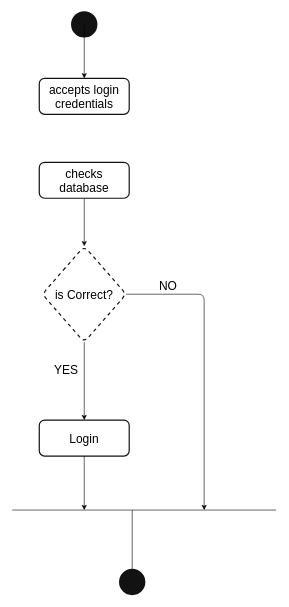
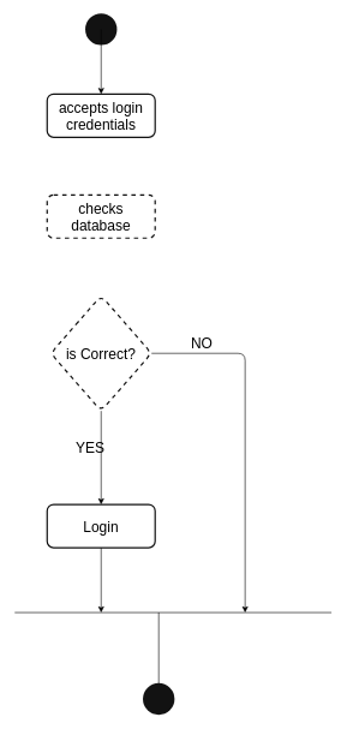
  <mxCell id="0" />
  <mxCell id="1" parent="0" />
  <mxCell id="2" value="" style="shape=waypoint;sketch=0;fillStyle=solid;size=6;pointerEvents=1;points=[];fillColor=none;resizable=0;rotatable=0;perimeter=centerPerimeter;snapToPoint=1;strokeWidth=20;strokeColor=#121212;" vertex="1" parent="1"><mxGeometry x="120" y="20" width="40" height="40" as="geometry" /></mxCell>
  <mxCell id="3" value="" style="endArrow=classic;html=1;exitX=0.434;exitY=0.621;exitDx=0;exitDy=0;exitPerimeter=0;" edge="1" parent="1" source="2"><mxGeometry width="50" height="50" relative="1" as="geometry"><mxPoint x="150" y="60" as="sourcePoint" /><mxPoint x="140" y="130" as="targetPoint" /></mxGeometry></mxCell>
  <mxCell id="4" value="&lt;p style=&quot;font-size: 20px&quot;&gt;accepts login credentials&lt;/p&gt;" style="rounded=1;whiteSpace=wrap;html=1;strokeColor=#121212;strokeWidth=2;" vertex="1" parent="1"><mxGeometry x="65" y="130" width="150" height="60" as="geometry" /></mxCell>
- <mxCell id="5" value="" style="edgeStyle=none;html=1;fontSize=20;" edge="1" parent="1" source="6" target="8"><mxGeometry relative="1" as="geometry" /></mxCell>
- <mxCell id="6" value="&lt;p style=&quot;font-size: 20px&quot;&gt;checks database&lt;/p&gt;" style="rounded=1;whiteSpace=wrap;html=1;strokeColor=#121212;strokeWidth=2;" vertex="1" parent="1"><mxGeometry x="65" y="270" width="150" height="60" as="geometry" /></mxCell>
+ <mxCell id="6" value="&lt;p style=&quot;font-size: 20px&quot;&gt;checks database&lt;/p&gt;" style="rounded=1;whiteSpace=wrap;html=1;strokeColor=#121212;strokeWidth=2;dashed=1;" vertex="1" parent="1"><mxGeometry x="65" y="270" width="150" height="60" as="geometry" /></mxCell>
  <mxCell id="7" value="" style="edgeStyle=none;html=1;fontSize=20;" edge="1" parent="1" source="8"><mxGeometry relative="1" as="geometry"><mxPoint x="140" y="700" as="targetPoint" /></mxGeometry></mxCell>
  <mxCell id="8" value="&lt;font style=&quot;font-size: 20px&quot;&gt;is Correct?&lt;/font&gt;" style="rhombus;whiteSpace=wrap;html=1;strokeColor=#121212;rounded=1;strokeWidth=2;dashed=1;" vertex="1" parent="1"><mxGeometry x="70" y="410" width="140" height="160" as="geometry" /></mxCell>
  <mxCell id="9" value="&lt;p style=&quot;font-size: 20px&quot;&gt;Login&lt;/p&gt;" style="rounded=1;whiteSpace=wrap;html=1;strokeColor=#121212;strokeWidth=2;" vertex="1" parent="1"><mxGeometry x="65" y="700" width="150" height="60" as="geometry" /></mxCell>
  <mxCell id="10" value="" style="endArrow=classic;html=1;fontSize=20;exitX=1;exitY=0.5;exitDx=0;exitDy=0;" edge="1" parent="1" source="8"><mxGeometry width="50" height="50" relative="1" as="geometry"><mxPoint x="390" y="550" as="sourcePoint" /><mxPoint x="340" y="850" as="targetPoint" /><Array as="points"><mxPoint x="340" y="490" /></Array></mxGeometry></mxCell>
  <mxCell id="11" value="" style="endArrow=classic;html=1;fontSize=20;exitX=0.5;exitY=1;exitDx=0;exitDy=0;" edge="1" parent="1" source="9"><mxGeometry width="50" height="50" relative="1" as="geometry"><mxPoint x="390" y="790" as="sourcePoint" /><mxPoint x="140" y="850" as="targetPoint" /></mxGeometry></mxCell>
  <mxCell id="12" value="" style="endArrow=none;html=1;fontSize=20;" edge="1" parent="1"><mxGeometry width="50" height="50" relative="1" as="geometry"><mxPoint x="20" y="850" as="sourcePoint" /><mxPoint x="460" y="850" as="targetPoint" /></mxGeometry></mxCell>
  <mxCell id="13" value="" style="endArrow=classic;html=1;fontSize=20;" edge="1" parent="1"><mxGeometry width="50" height="50" relative="1" as="geometry"><mxPoint x="220" y="850" as="sourcePoint" /><mxPoint x="220" y="970" as="targetPoint" /></mxGeometry></mxCell>
  <mxCell id="14" value="" style="shape=waypoint;sketch=0;fillStyle=solid;size=6;pointerEvents=1;points=[];fillColor=none;resizable=0;rotatable=0;perimeter=centerPerimeter;snapToPoint=1;strokeWidth=20;strokeColor=#121212;" vertex="1" parent="1"><mxGeometry x="200" y="950" width="40" height="40" as="geometry" /></mxCell>
  <mxCell id="15" value="NO" style="text;html=1;strokeColor=none;fillColor=none;align=center;verticalAlign=middle;whiteSpace=wrap;rounded=0;fontSize=20;" vertex="1" parent="1"><mxGeometry x="250" y="460" width="60" height="30" as="geometry" /></mxCell>
- <mxCell id="16" value="YES" style="text;html=1;strokeColor=none;fillColor=none;align=center;verticalAlign=middle;whiteSpace=wrap;rounded=0;fontSize=20;" vertex="1" parent="1"><mxGeometry x="80" y="600" width="60" height="30" as="geometry" /></mxCell>
+ <mxCell id="16" value="YES" style="text;html=1;strokeColor=none;fillColor=none;align=center;verticalAlign=middle;whiteSpace=wrap;rounded=0;fontSize=20;" vertex="1" parent="1"><mxGeometry x="95" y="605" width="60" height="30" as="geometry" /></mxCell>
